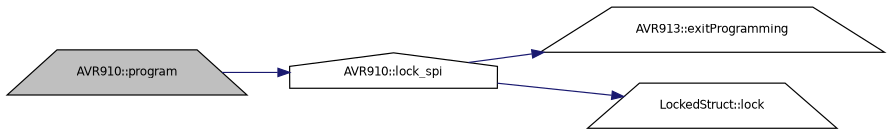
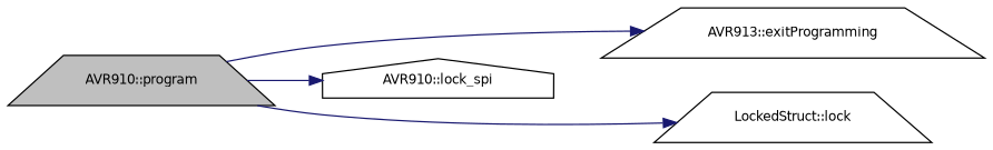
  digraph {
    rankdir=LR
    node [color=black fillcolor=white fontname=Helvetica fontsize=10 shape=trapezium style=filled]
    edge [color=midnightblue fontname=Helvetica fontsize=10 labelfontname=Helvetica labelfontsize=10 style=solid]
    n1 [fillcolor=grey75 fontcolor=black height=0.2 label="AVR910::program" width=0.4]
    n2 [height=0.2 label="AVR913::exitProgramming" width=0.4]
    n3 [height=0.2 label="AVR910::lock_spi" shape=house width=0.4]
    n4 [height=0.2 label="LockedStruct::lock" width=0.4]
-   n3 -> n2
+   n1 -> n2
    n1 -> n3
-   n3 -> n4
+   n1 -> n4
  }
